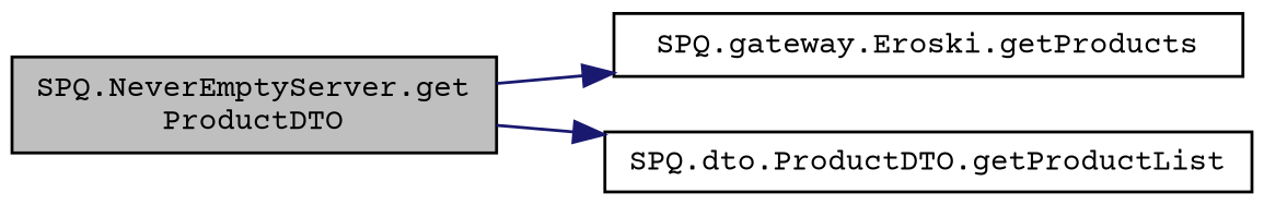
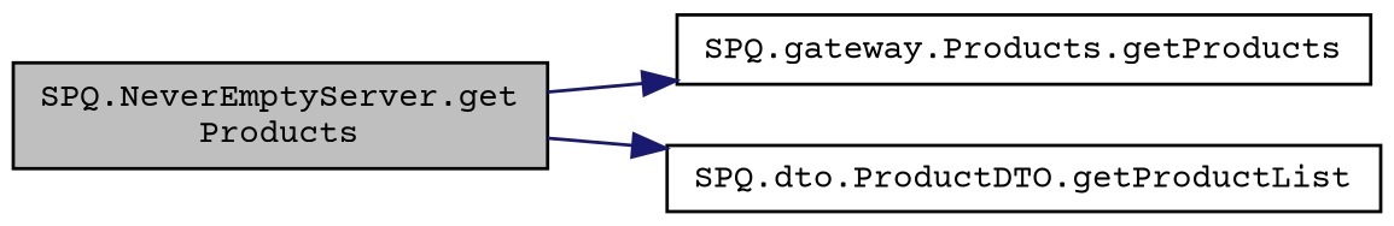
  digraph {
    fontname="Courier Prime"
    rankdir=LR
    node [color=black fillcolor=white fontname="Courier Prime" fontsize=10 shape=record style=filled]
    edge [color=midnightblue fontname="Courier Prime" fontsize=10 labelfontname=Helvetica labelfontsize=10 style=solid]
-   n1 [fillcolor=grey75 fontcolor=black height=0.2 label="SPQ.NeverEmptyServer.get\lProductDTO" width=0.4]
-   n2 [height=0.2 label="SPQ.gateway.Eroski.getProducts" width=0.4]
+   n1 [fillcolor=grey75 fontcolor=black height=0.2 label="SPQ.NeverEmptyServer.get\lProducts" width=0.4]
+   n2 [height=0.2 label="SPQ.gateway.Products.getProducts" width=0.4]
    n3 [height=0.2 label="SPQ.dto.ProductDTO.getProductList" width=0.4]
    n1 -> n2
    n1 -> n3
  }
